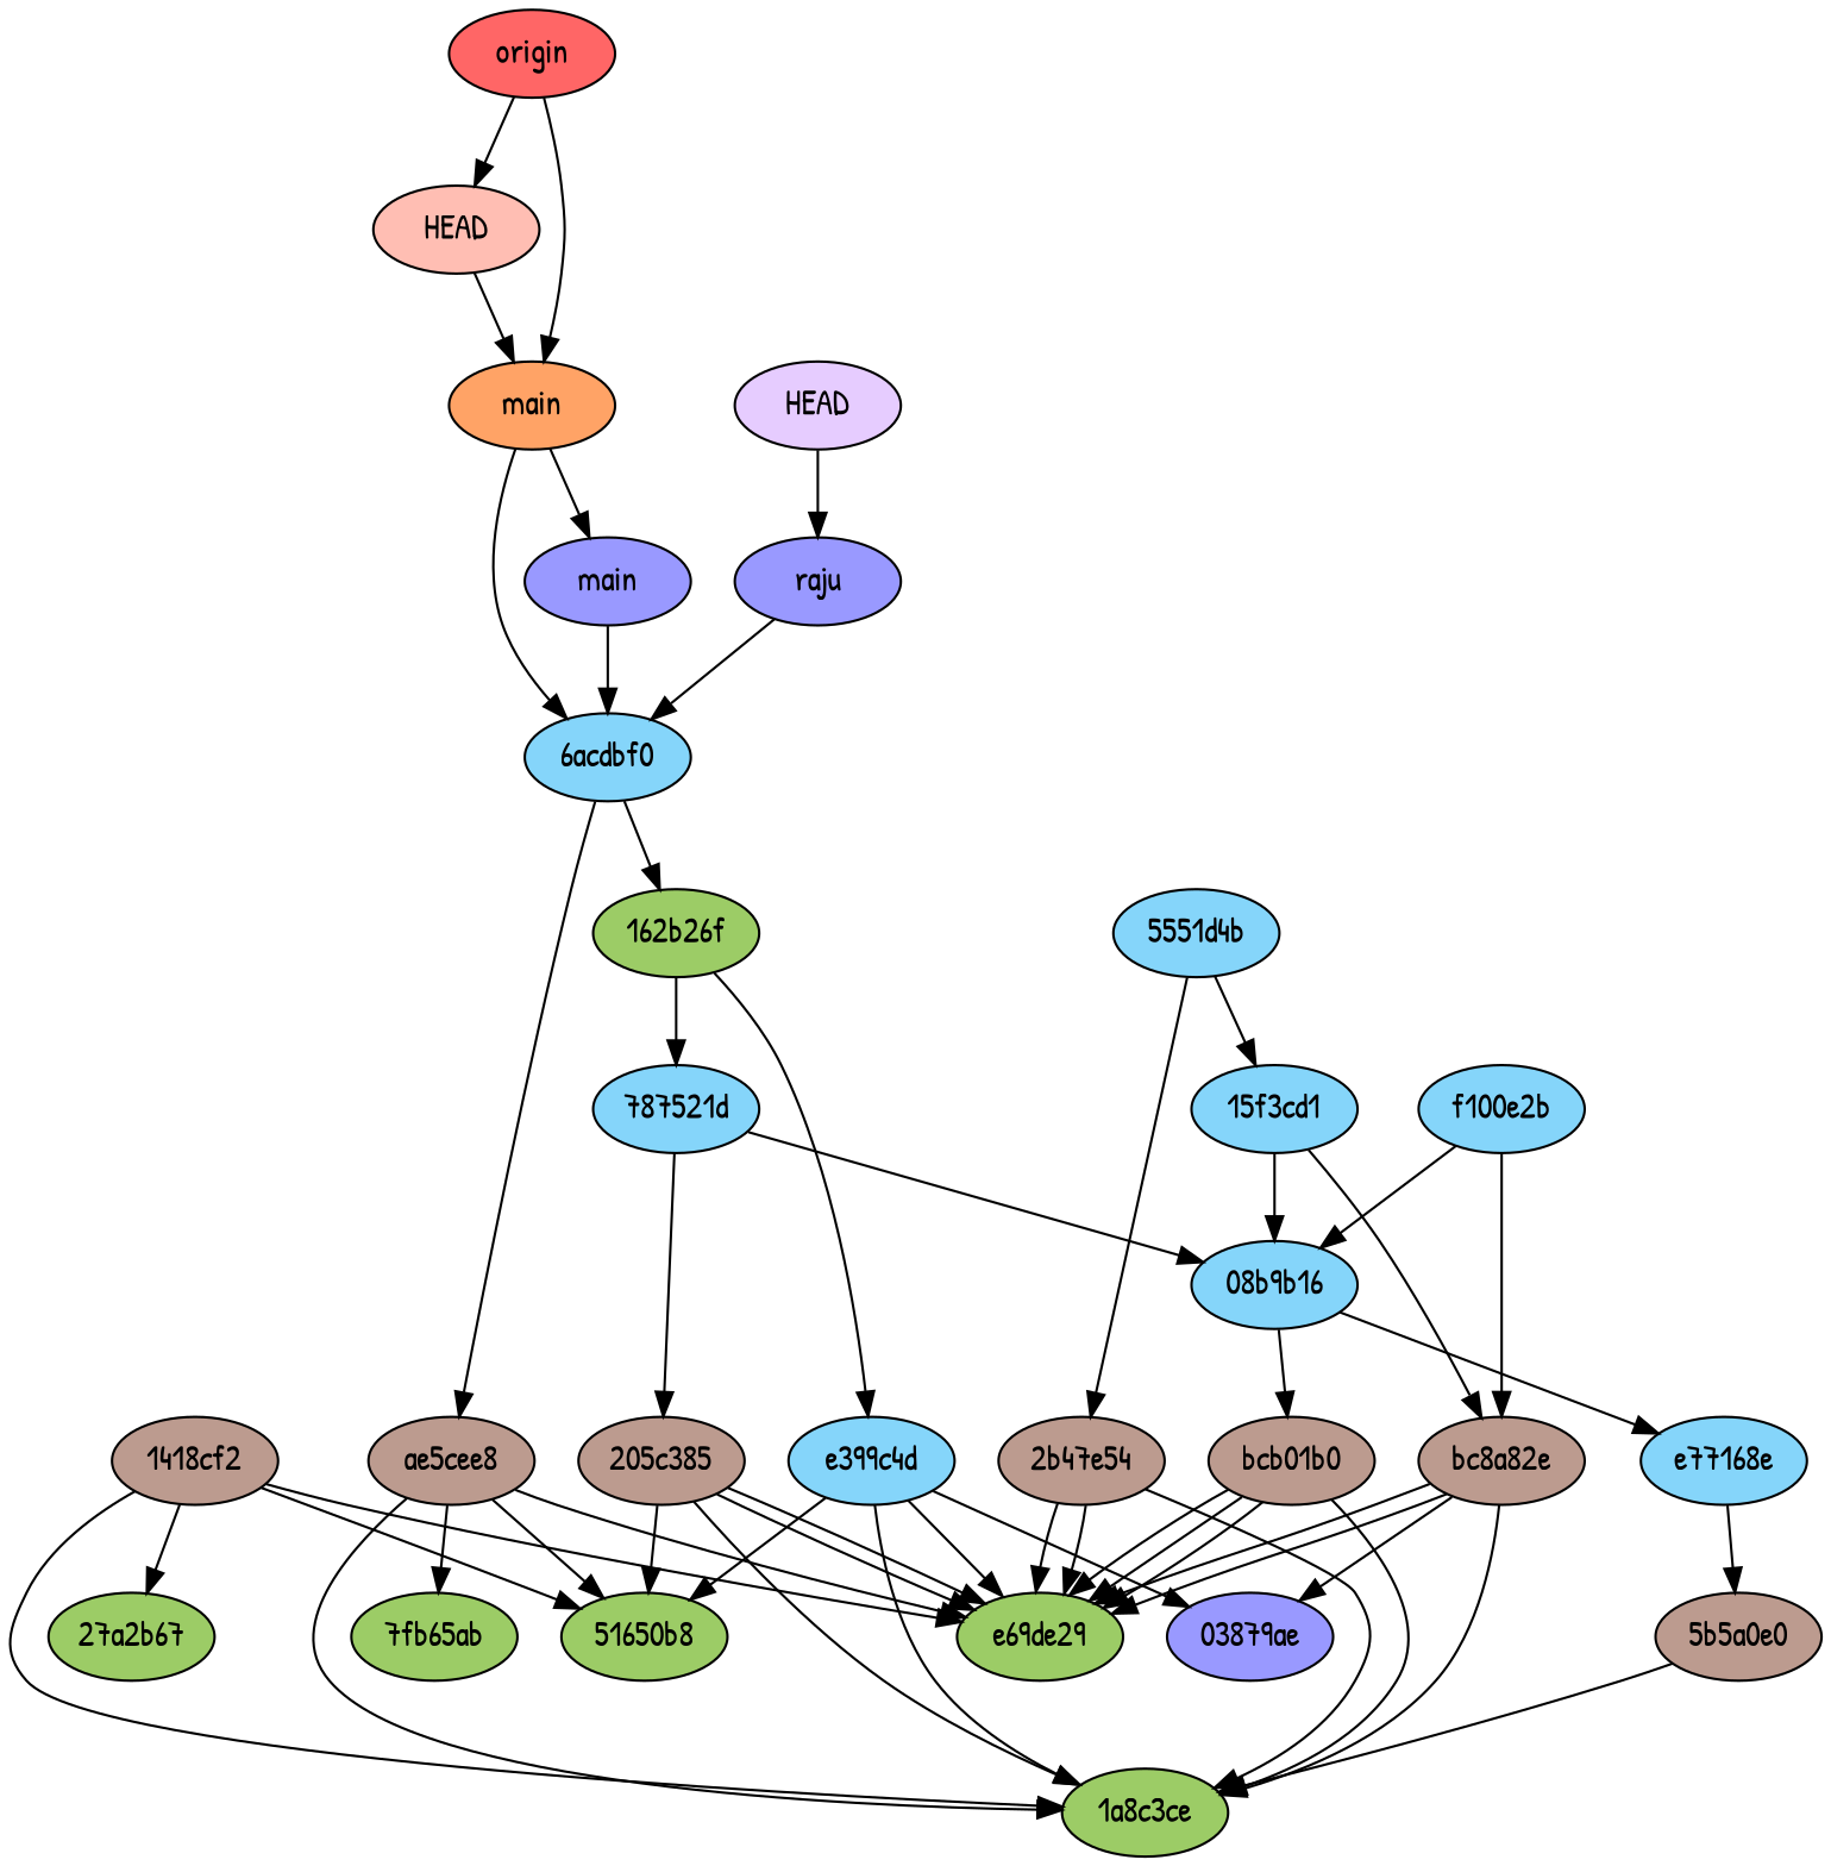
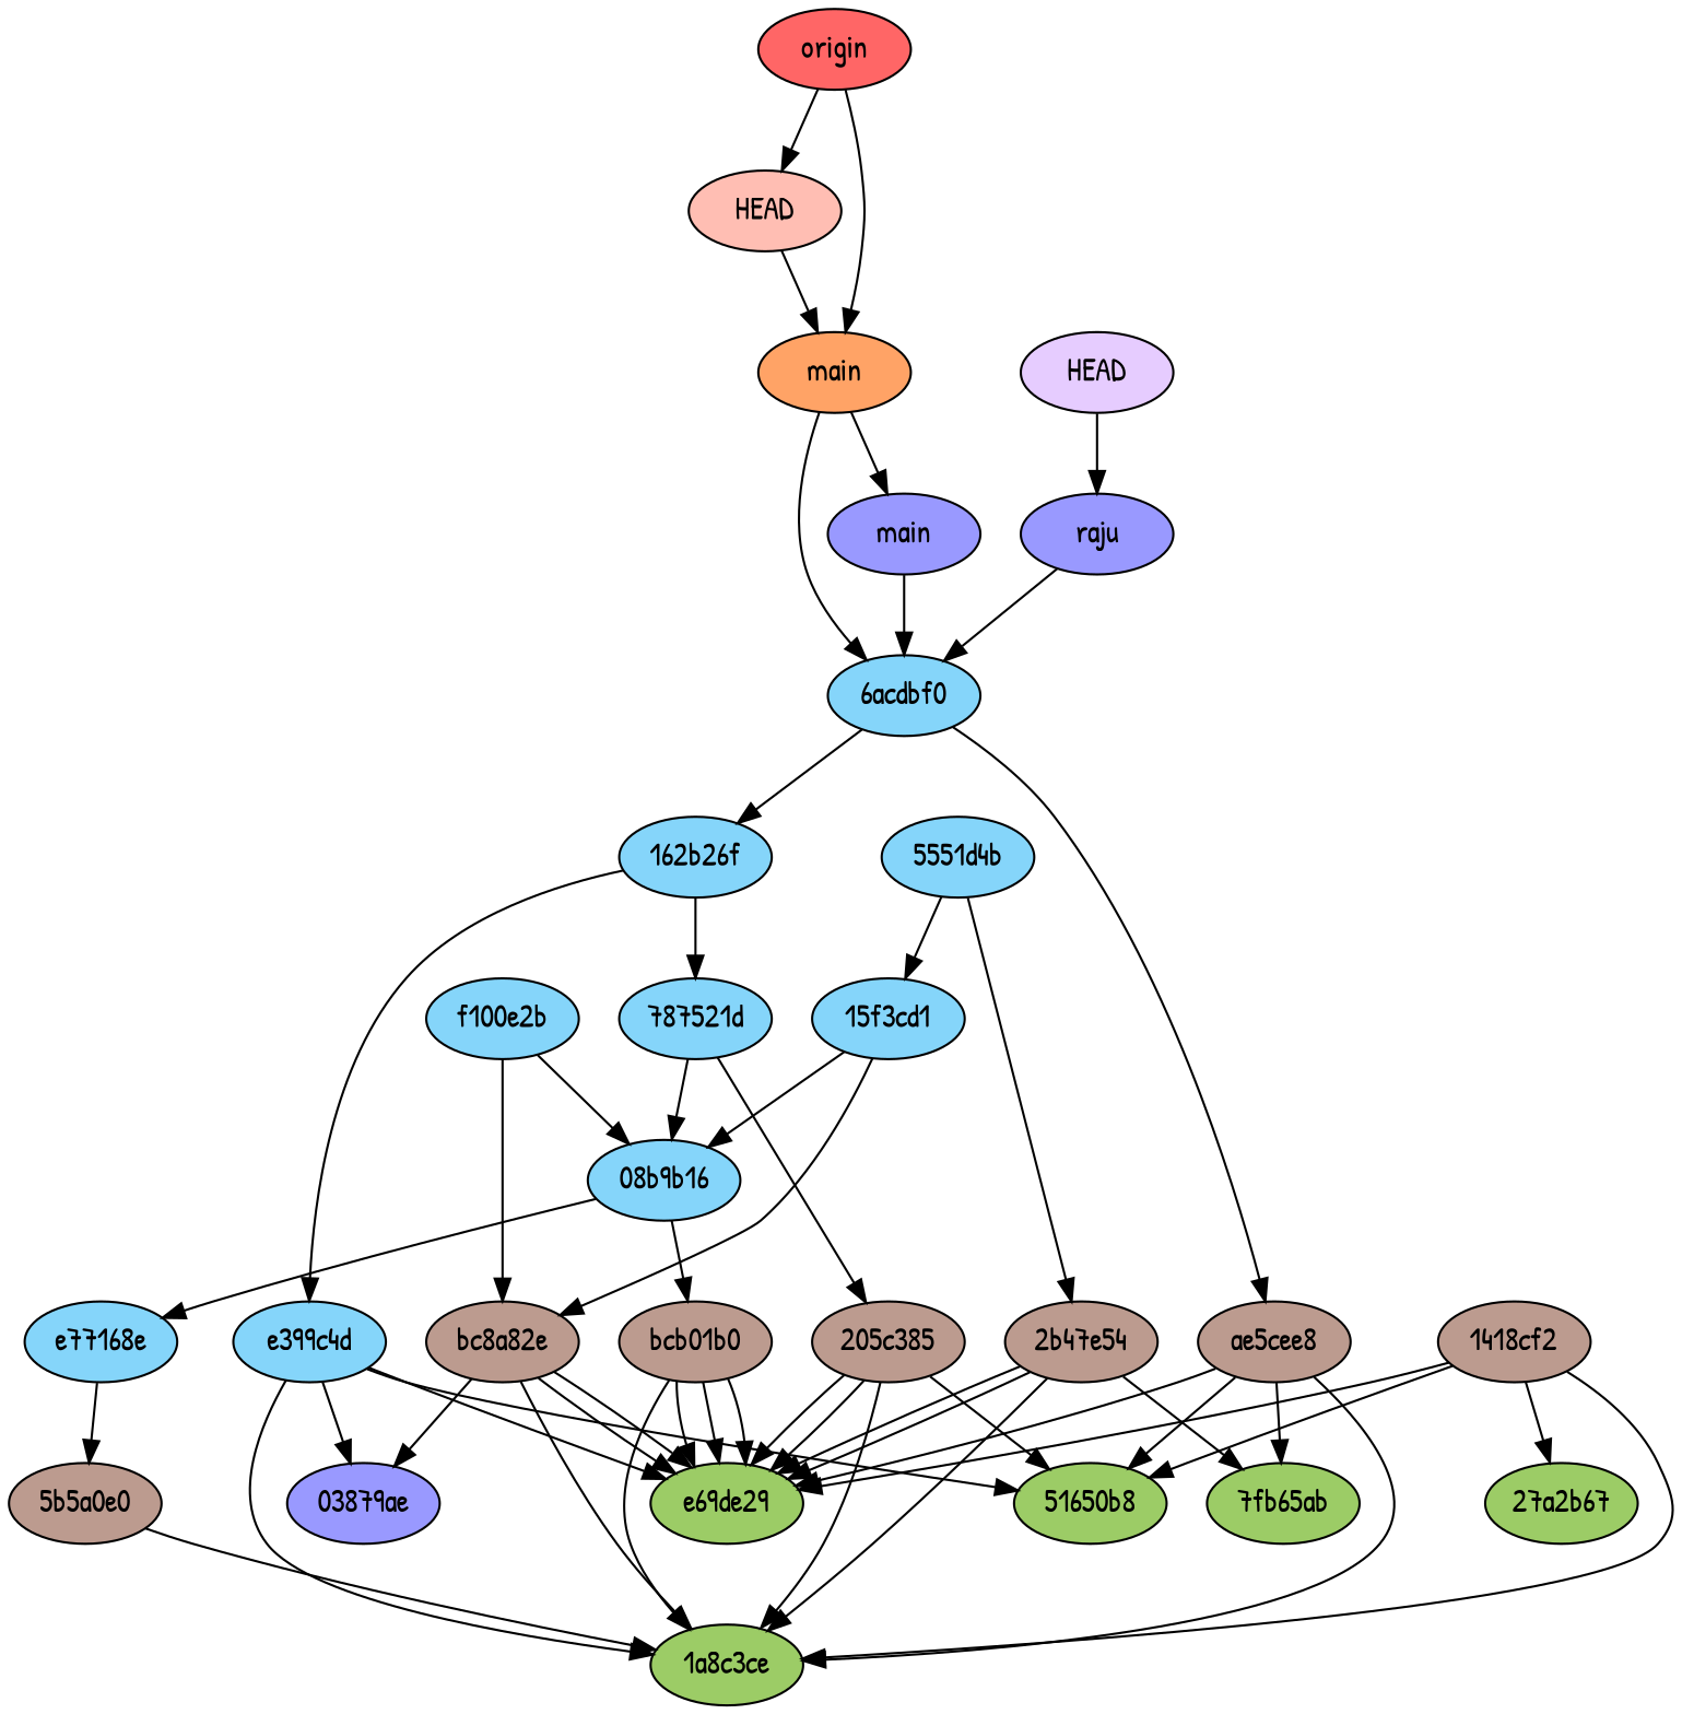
  digraph {
    fontname="Patrick Hand"
    node [fillcolor="#85d5fa" fixedsize=true fontname="Patrick Hand" style=filled]
    edge [fontname="Patrick Hand"]
    n1 [fillcolor="#9999ff" label="03879ae" width=0.95]
    n2 [fillcolor="#9ccc66" label="1a8c3ce" width=0.95]
    n3 [fillcolor="#9ccc66" label="27a2b67" width=0.95]
    n4 [fillcolor="#9ccc66" label="51650b8" width=0.95]
    n5 [fillcolor="#9ccc66" label="7fb65ab" width=0.95]
    n6 [fillcolor="#9ccc66" label=e69de29 width=0.95]
    n7 [fillcolor="#bc9b8f" label="1418cf2" width=0.95]
    n8 [fillcolor="#bc9b8f" label="205c385" width=0.95]
    n9 [fillcolor="#bc9b8f" label="2b47e54" width=0.95]
    n10 [fillcolor="#bc9b8f" label="5b5a0e0" width=0.95]
    n11 [fillcolor="#bc9b8f" label=ae5cee8 width=0.95]
    n12 [fillcolor="#bc9b8f" label=bc8a82e width=0.95]
    n13 [fillcolor="#bc9b8f" label=bcb01b0 width=0.95]
    n14 [label=e399c4d width=0.95]
    n15 [label="08b9b16" width=0.95]
    n16 [label=e77168e width=0.95]
    n17 [label="15f3cd1" width=0.95]
-   n18 [fillcolor="#9ccc66" label="162b26f" width=0.95]
+   n18 [label="162b26f" width=0.95]
    n19 [label="787521d" width=0.95]
    n20 [label="5551d4b" width=0.95]
    n21 [label="6acdbf0" width=0.95]
    n22 [label=f100e2b width=0.95]
    n23 [fillcolor="#9999ff" label=main width=0.95]
    n24 [fillcolor="#9999ff" label=raju width=0.95]
    n25 [fillcolor="#e6ccff" label=HEAD width=0.95]
    n26 [fillcolor="#ffa366" label=main width=0.95]
    n27 [fillcolor="#ffbeb3" label=HEAD width=0.95]
    n28 [fillcolor="#ff6666" label=origin width=0.95]
    n7 -> n2
    n7 -> n3
    n7 -> n4
    n7 -> n6
    n8 -> n2
    n8 -> n4
    n8 -> n6
    n8 -> n6
    n9 -> n2
+   n9 -> n5
    n9 -> n6
    n9 -> n6
    n10 -> n2
    n11 -> n2
    n11 -> n4
    n11 -> n5
    n11 -> n6
    n12 -> n1
    n12 -> n2
    n12 -> n6
    n12 -> n6
    n13 -> n2
    n13 -> n6
    n13 -> n6
    n13 -> n6
    n14 -> n1
    n14 -> n2
    n14 -> n4
    n14 -> n6
    n15 -> n13
    n15 -> n16
    n16 -> n10
    n17 -> n12
    n17 -> n15
    n18 -> n14
    n18 -> n19
    n19 -> n8
    n19 -> n15
    n20 -> n9
    n20 -> n17
    n21 -> n11
    n21 -> n18
    n22 -> n12
    n22 -> n15
    n23 -> n21
    n24 -> n21
    n25 -> n24
    n26 -> n21
    n26 -> n23
    n27 -> n26
    n28 -> n26
    n28 -> n27
  }
